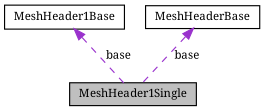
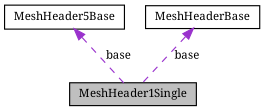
  digraph {
    fontname="Noto Serif"
    node [color=black fillcolor=white fontname="Noto Serif" fontsize=10 shape=record style=filled]
    edge [color=darkorchid3 dir=back fontname="Noto Serif" fontsize=10 labelfontname=Helvetica labelfontsize=10 style=dashed]
    n1 [fillcolor=grey75 fontcolor=black height=0.2 label=MeshHeader1Single width=0.4]
-   n2 [height=0.2 label=MeshHeader1Base width=0.4]
+   n2 [height=0.2 label=MeshHeader5Base width=0.4]
    n3 [height=0.2 label=MeshHeaderBase width=0.4]
    n2 -> n1 [label=" base"]
    n3 -> n1 [label=" base"]
  }
